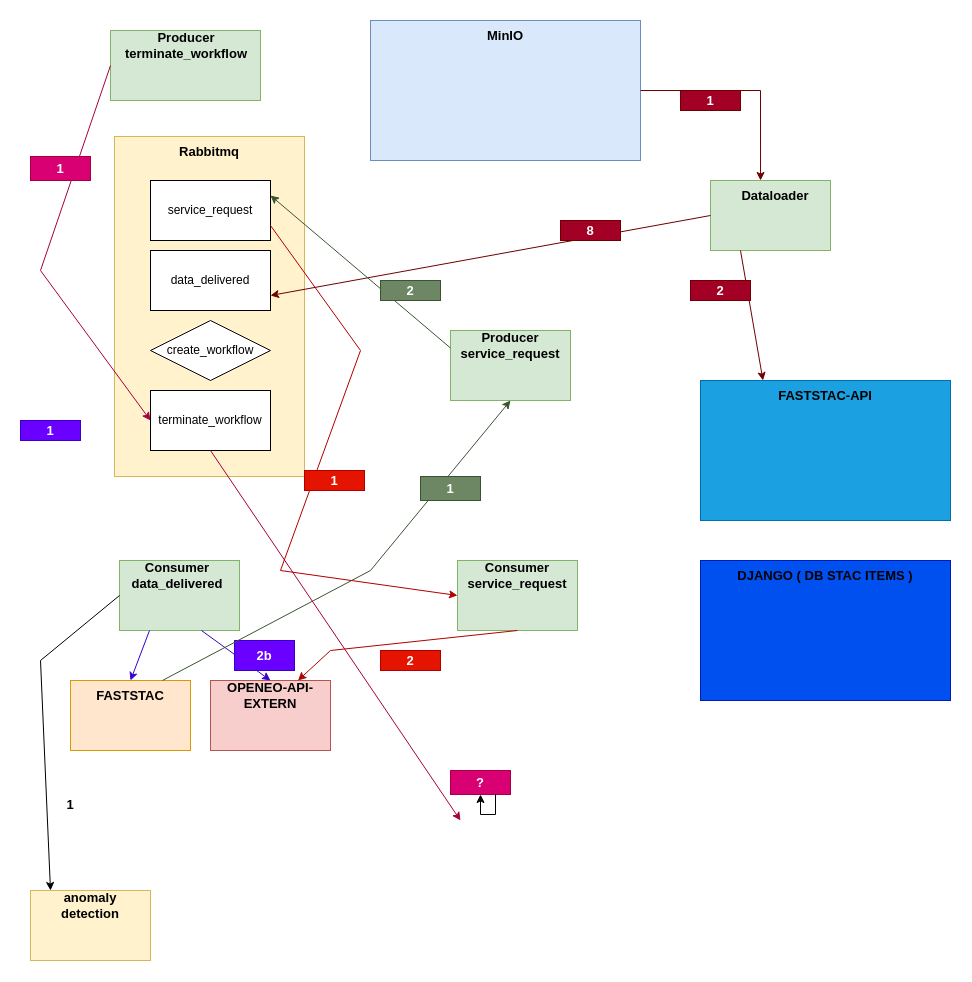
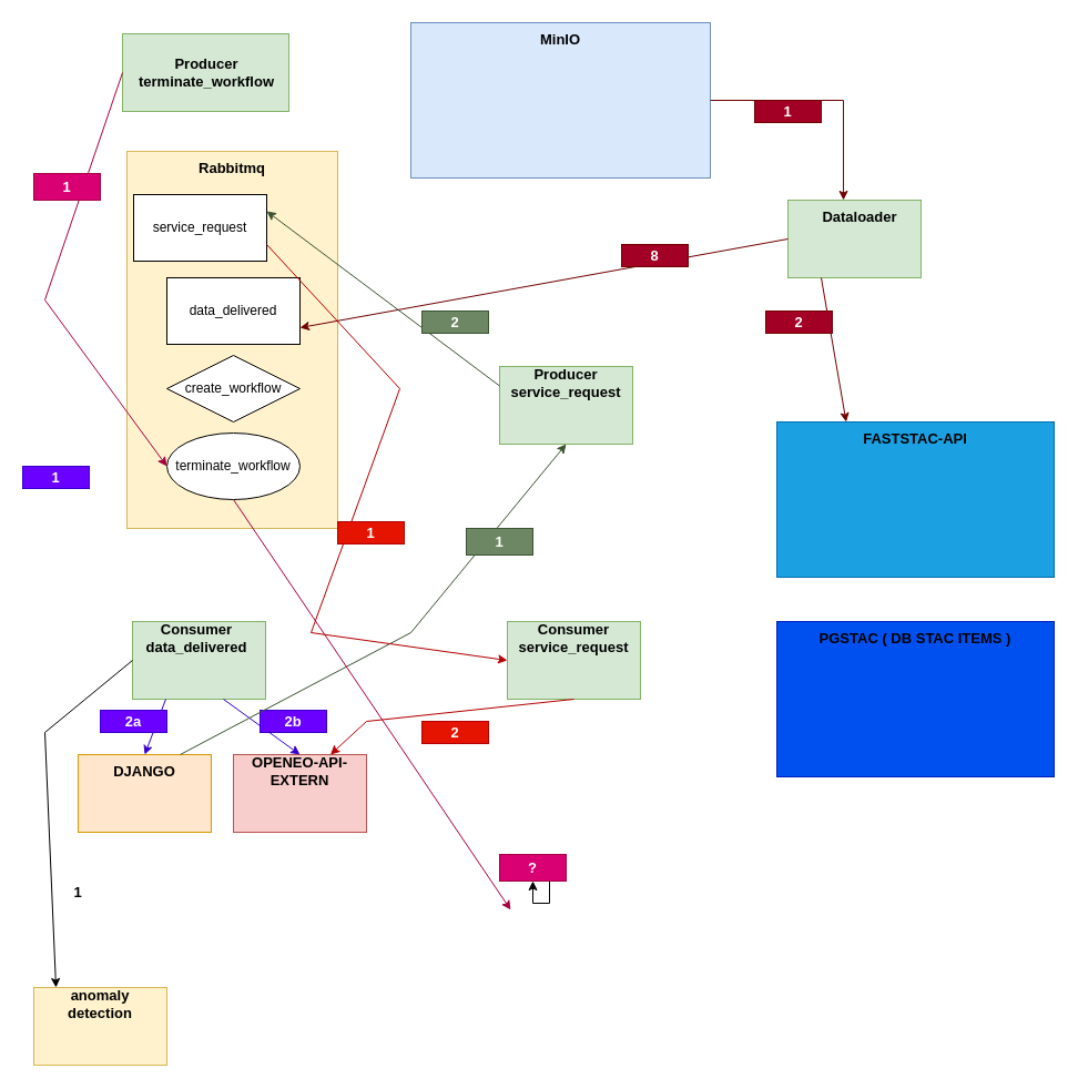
  <mxCell id="0" />
  <mxCell id="1" parent="0" />
  <mxCell id="2" value="" style="rounded=0;whiteSpace=wrap;html=1;fillColor=#fff2cc;strokeColor=#d6b656;" vertex="1" parent="1"><mxGeometry x="114" y="136" width="190" height="340" as="geometry" /></mxCell>
  <mxCell id="3" value="data_delivered" style="rounded=0;whiteSpace=wrap;html=1;" vertex="1" parent="1"><mxGeometry x="150" y="250" width="120" height="60" as="geometry" /></mxCell>
  <mxCell id="4" value="create_workflow" style="rhombus;whiteSpace=wrap;html=1;" vertex="1" parent="1"><mxGeometry x="150" y="320" width="120" height="60" as="geometry" /></mxCell>
- <mxCell id="5" value="service_request" style="rounded=0;whiteSpace=wrap;html=1;" vertex="1" parent="1"><mxGeometry x="150" y="180" width="120" height="60" as="geometry" /></mxCell>
- <mxCell id="6" value="terminate_workflow" style="rounded=0;whiteSpace=wrap;html=1;" vertex="1" parent="1"><mxGeometry x="150" y="390" width="120" height="60" as="geometry" /></mxCell>
+ <mxCell id="5" value="service_request" style="rounded=0;whiteSpace=wrap;html=1;" vertex="1" parent="1"><mxGeometry x="120" y="175" width="120" height="60" as="geometry" /></mxCell>
+ <mxCell id="6" value="terminate_workflow" style="ellipse;whiteSpace=wrap;html=1;" vertex="1" parent="1"><mxGeometry x="150" y="390" width="120" height="60" as="geometry" /></mxCell>
  <mxCell id="7" value="Rabbitmq" style="text;html=1;align=center;verticalAlign=middle;whiteSpace=wrap;rounded=0;fontStyle=1;fontSize=13;" vertex="1" parent="1"><mxGeometry x="179" y="136" width="60" height="30" as="geometry" /></mxCell>
  <mxCell id="8" value="" style="rounded=0;whiteSpace=wrap;html=1;fillColor=#dae8fc;strokeColor=#6c8ebf;" vertex="1" parent="1"><mxGeometry x="370" width="270" height="140" as="geometry" y="20" /></mxCell>
  <mxCell id="9" value="MinIO" style="text;html=1;align=center;verticalAlign=middle;whiteSpace=wrap;rounded=0;fontStyle=1;fontSize=13;" vertex="1" parent="1"><mxGeometry x="475" width="60" height="30" as="geometry" y="20" /></mxCell>
  <mxCell id="10" value="" style="rounded=0;whiteSpace=wrap;html=1;fillColor=#1ba1e2;fontColor=#ffffff;strokeColor=#006EAF;" vertex="1" parent="1"><mxGeometry x="700" y="380" width="250" height="140" as="geometry" /></mxCell>
  <mxCell id="11" value="FASTSTAC-API" style="text;html=1;align=center;verticalAlign=middle;whiteSpace=wrap;rounded=0;fontStyle=1;fontSize=13;" vertex="1" parent="1"><mxGeometry x="770" y="380" width="110" height="30" as="geometry" /></mxCell>
  <mxCell id="12" value="" style="rounded=0;whiteSpace=wrap;html=1;fillColor=#0050ef;fontColor=#ffffff;strokeColor=#001DBC;" vertex="1" parent="1"><mxGeometry x="700" y="560" width="250" height="140" as="geometry" /></mxCell>
- <mxCell id="13" value="DJANGO ( DB STAC ITEMS )" style="text;html=1;align=center;verticalAlign=middle;whiteSpace=wrap;rounded=0;fontStyle=1;fontSize=13;" vertex="1" parent="1"><mxGeometry x="735" y="560" width="180" height="30" as="geometry" /></mxCell>
+ <mxCell id="13" value="PGSTAC ( DB STAC ITEMS )" style="text;html=1;align=center;verticalAlign=middle;whiteSpace=wrap;rounded=0;fontStyle=1;fontSize=13;" vertex="1" parent="1"><mxGeometry x="735" y="560" width="180" height="30" as="geometry" /></mxCell>
  <mxCell id="14" value="" style="rounded=0;whiteSpace=wrap;html=1;fillColor=#d5e8d4;strokeColor=#82b366;" vertex="1" parent="1"><mxGeometry x="710" y="180" width="120" height="70" as="geometry" /></mxCell>
  <mxCell id="15" value="Dataloader" style="text;html=1;align=center;verticalAlign=middle;whiteSpace=wrap;rounded=0;fontStyle=1;fontSize=13;" vertex="1" parent="1"><mxGeometry x="720" y="180" width="110" height="30" as="geometry" /></mxCell>
  <mxCell id="16" value="" style="endArrow=classic;html=1;rounded=0;exitX=1;exitY=0.5;exitDx=0;exitDy=0;entryX=0.364;entryY=0;entryDx=0;entryDy=0;entryPerimeter=0;fillColor=#a20025;strokeColor=#6F0000;" edge="1" parent="1" source="8" target="15"><mxGeometry width="50" height="50" relative="1" as="geometry"><mxPoint x="710" y="430" as="sourcePoint" /><mxPoint x="760" y="380" as="targetPoint" /><Array as="points"><mxPoint x="760" y="90" /></Array></mxGeometry></mxCell>
  <mxCell id="17" value="" style="endArrow=classic;html=1;rounded=0;exitX=0.25;exitY=1;exitDx=0;exitDy=0;entryX=0.25;entryY=0;entryDx=0;entryDy=0;fillColor=#a20025;strokeColor=#6F0000;" edge="1" parent="1" source="14" target="10"><mxGeometry width="50" height="50" relative="1" as="geometry"><mxPoint x="730" y="290" as="sourcePoint" /><mxPoint x="760" y="380" as="targetPoint" /><Array as="points" /></mxGeometry></mxCell>
  <mxCell id="18" value="" style="endArrow=classic;html=1;rounded=0;exitX=0;exitY=0.5;exitDx=0;exitDy=0;entryX=1;entryY=0.75;entryDx=0;entryDy=0;fillColor=#a20025;strokeColor=#6F0000;" edge="1" parent="1" source="14" target="3"><mxGeometry width="50" height="50" relative="1" as="geometry"><mxPoint x="490" y="334" as="sourcePoint" /><mxPoint x="540" y="284" as="targetPoint" /></mxGeometry></mxCell>
  <mxCell id="19" value="1" style="text;html=1;align=center;verticalAlign=middle;whiteSpace=wrap;rounded=0;fontStyle=1;fontSize=13;fillColor=#a20025;fontColor=#ffffff;strokeColor=#6F0000;" vertex="1" parent="1"><mxGeometry x="680" y="90" width="60" height="20" as="geometry" /></mxCell>
  <mxCell id="20" value="2" style="text;html=1;align=center;verticalAlign=middle;whiteSpace=wrap;rounded=0;fontStyle=1;fontSize=13;fillColor=#a20025;fontColor=#ffffff;strokeColor=#6F0000;" vertex="1" parent="1"><mxGeometry x="690" y="280" width="60" height="20" as="geometry" /></mxCell>
  <mxCell id="21" value="8" style="text;html=1;align=center;verticalAlign=middle;whiteSpace=wrap;rounded=0;fontStyle=1;fontSize=13;fillColor=#a20025;fontColor=#ffffff;strokeColor=#6F0000;" vertex="1" parent="1"><mxGeometry x="560" y="220" width="60" height="20" as="geometry" /></mxCell>
  <mxCell id="22" value="" style="rounded=0;whiteSpace=wrap;html=1;fillColor=#d5e8d4;strokeColor=#82b366;" vertex="1" parent="1"><mxGeometry x="119" y="560" width="120" height="70" as="geometry" /></mxCell>
  <mxCell id="23" value="Consumer data_delivered" style="text;html=1;align=center;verticalAlign=middle;whiteSpace=wrap;rounded=0;fontStyle=1;fontSize=13;" vertex="1" parent="1"><mxGeometry x="124" y="560" width="106" height="30" as="geometry" /></mxCell>
  <mxCell id="24" value="" style="rounded=0;whiteSpace=wrap;html=1;fillColor=#ffe6cc;strokeColor=#d79b00;" vertex="1" parent="1"><mxGeometry x="70" y="680" width="120" height="70" as="geometry" /></mxCell>
  <mxCell id="25" value="" style="rounded=0;whiteSpace=wrap;html=1;fillColor=#f8cecc;strokeColor=#b85450;" vertex="1" parent="1"><mxGeometry x="210" y="680" width="120" height="70" as="geometry" /></mxCell>
- <mxCell id="26" value="FASTSTAC" style="text;html=1;align=center;verticalAlign=middle;whiteSpace=wrap;rounded=0;fontStyle=1;fontSize=13;" vertex="1" parent="1"><mxGeometry x="90" y="680" width="80" height="30" as="geometry" /></mxCell>
+ <mxCell id="26" value="DJANGO" style="text;html=1;align=center;verticalAlign=middle;whiteSpace=wrap;rounded=0;fontStyle=1;fontSize=13;" vertex="1" parent="1"><mxGeometry x="90" y="680" width="80" height="30" as="geometry" /></mxCell>
  <mxCell id="27" value="OPENEO-API-EXTERN" style="text;html=1;align=center;verticalAlign=middle;whiteSpace=wrap;rounded=0;fontStyle=1;fontSize=13;" vertex="1" parent="1"><mxGeometry x="215" y="680" width="110" height="30" as="geometry" /></mxCell>
  <mxCell id="28" value="" style="endArrow=classic;html=1;rounded=0;exitX=0.25;exitY=1;exitDx=0;exitDy=0;entryX=0.5;entryY=0;entryDx=0;entryDy=0;fillColor=#6a00ff;strokeColor=#3700CC;" edge="1" parent="1" source="22" target="26"><mxGeometry width="50" height="50" relative="1" as="geometry"><mxPoint x="200" y="430" as="sourcePoint" /><mxPoint x="250" y="380" as="targetPoint" /></mxGeometry></mxCell>
  <mxCell id="29" value="" style="endArrow=classic;html=1;rounded=0;exitX=0.683;exitY=1;exitDx=0;exitDy=0;exitPerimeter=0;entryX=0.5;entryY=0;entryDx=0;entryDy=0;fillColor=#6a00ff;strokeColor=#3700CC;" edge="1" parent="1" source="22" target="27"><mxGeometry width="50" height="50" relative="1" as="geometry"><mxPoint x="254" y="660" as="sourcePoint" /><mxPoint x="304" y="610" as="targetPoint" /></mxGeometry></mxCell>
  <mxCell id="30" value="&lt;span style=&quot;color: rgba(0, 0, 0, 0); font-family: monospace; font-size: 0px; text-align: start;&quot;&gt;%3CmxGraphModel%3E%3Croot%3E%3CmxCell%20id%3D%220%22%2F%3E%3CmxCell%20id%3D%221%22%20parent%3D%220%22%2F%3E%3CmxCell%20id%3D%222%22%20value%3D%223%22%20style%3D%22text%3Bhtml%3D1%3Balign%3Dcenter%3BverticalAlign%3Dmiddle%3BwhiteSpace%3Dwrap%3Brounded%3D0%3BfontStyle%3D1%3BfontSize%3D13%3B%22%20vertex%3D%221%22%20parent%3D%221%22%3E%3CmxGeometry%20x%3D%22570%22%20y%3D%22190%22%20width%3D%2260%22%20height%3D%2230%22%20as%3D%22geometry%22%2F%3E%3C%2FmxCell%3E%3C%2Froot%3E%3C%2FmxGraphModel%3E&lt;/span&gt;" style="text;html=1;align=center;verticalAlign=middle;resizable=0;points=[];autosize=1;strokeColor=none;fillColor=none;" vertex="1" parent="1"><mxGeometry x="40" y="548" width="20" height="30" as="geometry" /></mxCell>
  <mxCell id="31" value="1" style="text;html=1;align=center;verticalAlign=middle;whiteSpace=wrap;rounded=0;fontStyle=1;fontSize=13;fillColor=#6a00ff;fontColor=#ffffff;strokeColor=#3700CC;" vertex="1" parent="1"><mxGeometry x="20" y="420" width="60" height="20" as="geometry" /></mxCell>
- <mxCell id="33" value="2b" style="text;html=1;align=center;verticalAlign=middle;whiteSpace=wrap;rounded=0;fontStyle=1;fontSize=13;fillColor=#6a00ff;fontColor=#ffffff;strokeColor=#3700CC;" vertex="1" parent="1"><mxGeometry x="234" y="640" width="60" height="30" as="geometry" /></mxCell>
+ <mxCell id="32" value="2a" style="text;html=1;align=center;verticalAlign=middle;whiteSpace=wrap;rounded=0;fontStyle=1;fontSize=13;fillColor=#6a00ff;fontColor=#ffffff;strokeColor=#3700CC;" vertex="1" parent="1"><mxGeometry x="90" y="640" width="60" height="20" as="geometry" /></mxCell>
+ <mxCell id="33" value="2b" style="text;html=1;align=center;verticalAlign=middle;whiteSpace=wrap;rounded=0;fontStyle=1;fontSize=13;fillColor=#6a00ff;fontColor=#ffffff;strokeColor=#3700CC;" vertex="1" parent="1"><mxGeometry x="234" y="640" width="60" height="20" as="geometry" /></mxCell>
  <mxCell id="34" value="" style="rounded=0;whiteSpace=wrap;html=1;fillColor=#d5e8d4;strokeColor=#82b366;" vertex="1" parent="1"><mxGeometry x="450" y="330" width="120" height="70" as="geometry" /></mxCell>
  <mxCell id="35" value="Producer service_request" style="text;html=1;align=center;verticalAlign=middle;whiteSpace=wrap;rounded=0;fontStyle=1;fontSize=13;" vertex="1" parent="1"><mxGeometry x="457" y="330" width="106" height="30" as="geometry" /></mxCell>
  <mxCell id="36" value="" style="endArrow=classic;html=1;rounded=0;exitX=0;exitY=0.25;exitDx=0;exitDy=0;entryX=1;entryY=0.25;entryDx=0;entryDy=0;fillColor=#6d8764;strokeColor=#3A5431;" edge="1" parent="1" source="34" target="5"><mxGeometry width="50" height="50" relative="1" as="geometry"><mxPoint x="590" y="410" as="sourcePoint" /><mxPoint x="640" y="360" as="targetPoint" /></mxGeometry></mxCell>
  <mxCell id="37" value="" style="endArrow=classic;html=1;rounded=0;exitX=0.9;exitY=-0.002;exitDx=0;exitDy=0;exitPerimeter=0;entryX=0.5;entryY=1;entryDx=0;entryDy=0;fillColor=#6d8764;strokeColor=#3A5431;" edge="1" parent="1" source="26" target="34"><mxGeometry width="50" height="50" relative="1" as="geometry"><mxPoint x="310" y="410" as="sourcePoint" /><mxPoint x="360" y="360" as="targetPoint" /><Array as="points"><mxPoint x="370" y="570" /></Array></mxGeometry></mxCell>
  <mxCell id="38" value="1" style="text;html=1;align=center;verticalAlign=middle;whiteSpace=wrap;rounded=0;fontStyle=1;fontSize=13;fillColor=#6d8764;fontColor=#ffffff;strokeColor=#3A5431;" vertex="1" parent="1"><mxGeometry x="420" y="476" width="60" height="24" as="geometry" /></mxCell>
  <mxCell id="39" value="2" style="text;html=1;align=center;verticalAlign=middle;whiteSpace=wrap;rounded=0;fontStyle=1;fontSize=13;fillColor=#6d8764;fontColor=#ffffff;strokeColor=#3A5431;" vertex="1" parent="1"><mxGeometry x="380" y="280" width="60" height="20" as="geometry" /></mxCell>
  <mxCell id="40" value="" style="endArrow=classic;html=1;rounded=0;exitX=1;exitY=0.75;exitDx=0;exitDy=0;entryX=0;entryY=0.5;entryDx=0;entryDy=0;fillColor=#e51400;strokeColor=#B20000;" edge="1" parent="1" source="5" target="41"><mxGeometry width="50" height="50" relative="1" as="geometry"><mxPoint x="360" y="240" as="sourcePoint" /><mxPoint x="340" y="360" as="targetPoint" /><Array as="points"><mxPoint x="360" y="350" /><mxPoint x="280" y="570" /></Array></mxGeometry></mxCell>
  <mxCell id="41" value="" style="rounded=0;whiteSpace=wrap;html=1;fillColor=#d5e8d4;strokeColor=#82b366;" vertex="1" parent="1"><mxGeometry x="457" y="560" width="120" height="70" as="geometry" /></mxCell>
  <mxCell id="42" value="Consumer service_request" style="text;html=1;align=center;verticalAlign=middle;whiteSpace=wrap;rounded=0;fontStyle=1;fontSize=13;" vertex="1" parent="1"><mxGeometry x="464" y="560" width="106" height="30" as="geometry" /></mxCell>
  <mxCell id="43" value="" style="endArrow=classic;html=1;rounded=0;exitX=0.5;exitY=1;exitDx=0;exitDy=0;entryX=0.75;entryY=0;entryDx=0;entryDy=0;fillColor=#e51400;strokeColor=#B20000;" edge="1" parent="1" source="41" target="27"><mxGeometry width="50" height="50" relative="1" as="geometry"><mxPoint x="464" y="720" as="sourcePoint" /><mxPoint x="514" y="670" as="targetPoint" /><Array as="points"><mxPoint x="330" y="650" /></Array></mxGeometry></mxCell>
  <mxCell id="44" value="1" style="text;html=1;align=center;verticalAlign=middle;whiteSpace=wrap;rounded=0;fontStyle=1;fontSize=13;fillColor=#e51400;fontColor=#ffffff;strokeColor=#B20000;" vertex="1" parent="1"><mxGeometry x="304" y="470" width="60" height="20" as="geometry" /></mxCell>
  <mxCell id="45" value="2" style="text;html=1;align=center;verticalAlign=middle;whiteSpace=wrap;rounded=0;fontStyle=1;fontSize=13;fillColor=#e51400;fontColor=#ffffff;strokeColor=#B20000;" vertex="1" parent="1"><mxGeometry x="380" y="650" width="60" height="20" as="geometry" /></mxCell>
  <mxCell id="46" value="" style="rounded=0;whiteSpace=wrap;html=1;fillColor=#d5e8d4;strokeColor=#82b366;" vertex="1" parent="1"><mxGeometry x="110" y="30" width="150" height="70" as="geometry" /></mxCell>
- <mxCell id="47" value="Producer terminate_workflow" style="text;html=1;align=center;verticalAlign=middle;whiteSpace=wrap;rounded=0;fontStyle=1;fontSize=13;" vertex="1" parent="1"><mxGeometry x="133" y="30" width="106" height="30" as="geometry" /></mxCell>
+ <mxCell id="47" value="Producer terminate_workflow" style="text;html=1;align=center;verticalAlign=middle;whiteSpace=wrap;rounded=0;fontStyle=1;fontSize=13;" vertex="1" parent="1"><mxGeometry x="133" y="50" width="106" height="30" as="geometry" /></mxCell>
  <mxCell id="48" value="" style="endArrow=classic;html=1;rounded=0;exitX=0;exitY=0.5;exitDx=0;exitDy=0;entryX=0;entryY=0.5;entryDx=0;entryDy=0;fillColor=#d80073;strokeColor=#A50040;" edge="1" parent="1" source="46" target="6"><mxGeometry width="50" height="50" relative="1" as="geometry"><mxPoint x="290" y="410" as="sourcePoint" /><mxPoint x="340" y="360" as="targetPoint" /><Array as="points"><mxPoint x="40" y="270" /></Array></mxGeometry></mxCell>
  <mxCell id="49" value="1" style="text;html=1;align=center;verticalAlign=middle;whiteSpace=wrap;rounded=0;fontStyle=1;fontSize=13;fillColor=#d80073;fontColor=#ffffff;strokeColor=#A50040;" vertex="1" parent="1"><mxGeometry x="30" y="156" width="60" height="24" as="geometry" /></mxCell>
  <mxCell id="50" value="" style="endArrow=classic;html=1;rounded=0;exitX=0.5;exitY=1;exitDx=0;exitDy=0;fillColor=#d80073;strokeColor=#A50040;" edge="1" parent="1" source="6"><mxGeometry width="50" height="50" relative="1" as="geometry"><mxPoint x="280" y="410" as="sourcePoint" /><mxPoint x="460" y="820" as="targetPoint" /></mxGeometry></mxCell>
  <mxCell id="51" value="?" style="text;html=1;align=center;verticalAlign=middle;whiteSpace=wrap;rounded=0;fontStyle=1;fontSize=13;fillColor=#d80073;fontColor=#ffffff;strokeColor=#A50040;" vertex="1" parent="1"><mxGeometry x="450" y="770" width="60" height="24" as="geometry" /></mxCell>
  <mxCell id="52" style="edgeStyle=orthogonalEdgeStyle;rounded=0;orthogonalLoop=1;jettySize=auto;html=1;exitX=0.75;exitY=1;exitDx=0;exitDy=0;" edge="1" parent="1" source="51" target="51"><mxGeometry relative="1" as="geometry" /></mxCell>
  <mxCell id="53" value="" style="endArrow=classic;html=1;rounded=0;exitX=0;exitY=0.5;exitDx=0;exitDy=0;" edge="1" parent="1" source="22"><mxGeometry width="50" height="50" relative="1" as="geometry"><mxPoint x="280" y="640" as="sourcePoint" /><mxPoint x="50" y="890" as="targetPoint" /><Array as="points"><mxPoint x="40" y="660" /></Array></mxGeometry></mxCell>
  <mxCell id="54" value="" style="rounded=0;whiteSpace=wrap;html=1;fillColor=#fff2cc;strokeColor=#d6b656;" vertex="1" parent="1"><mxGeometry x="30" y="890" width="120" height="70" as="geometry" /></mxCell>
  <mxCell id="55" value="anomaly detection" style="text;html=1;align=center;verticalAlign=middle;whiteSpace=wrap;rounded=0;fontStyle=1;fontSize=13;" vertex="1" parent="1"><mxGeometry x="50" y="890" width="80" height="30" as="geometry" /></mxCell>
  <mxCell id="56" value="1" style="text;html=1;align=center;verticalAlign=middle;whiteSpace=wrap;rounded=0;fontStyle=1;fontSize=13;" vertex="1" parent="1"><mxGeometry x="40" y="794" width="60" height="20" as="geometry" /></mxCell>
